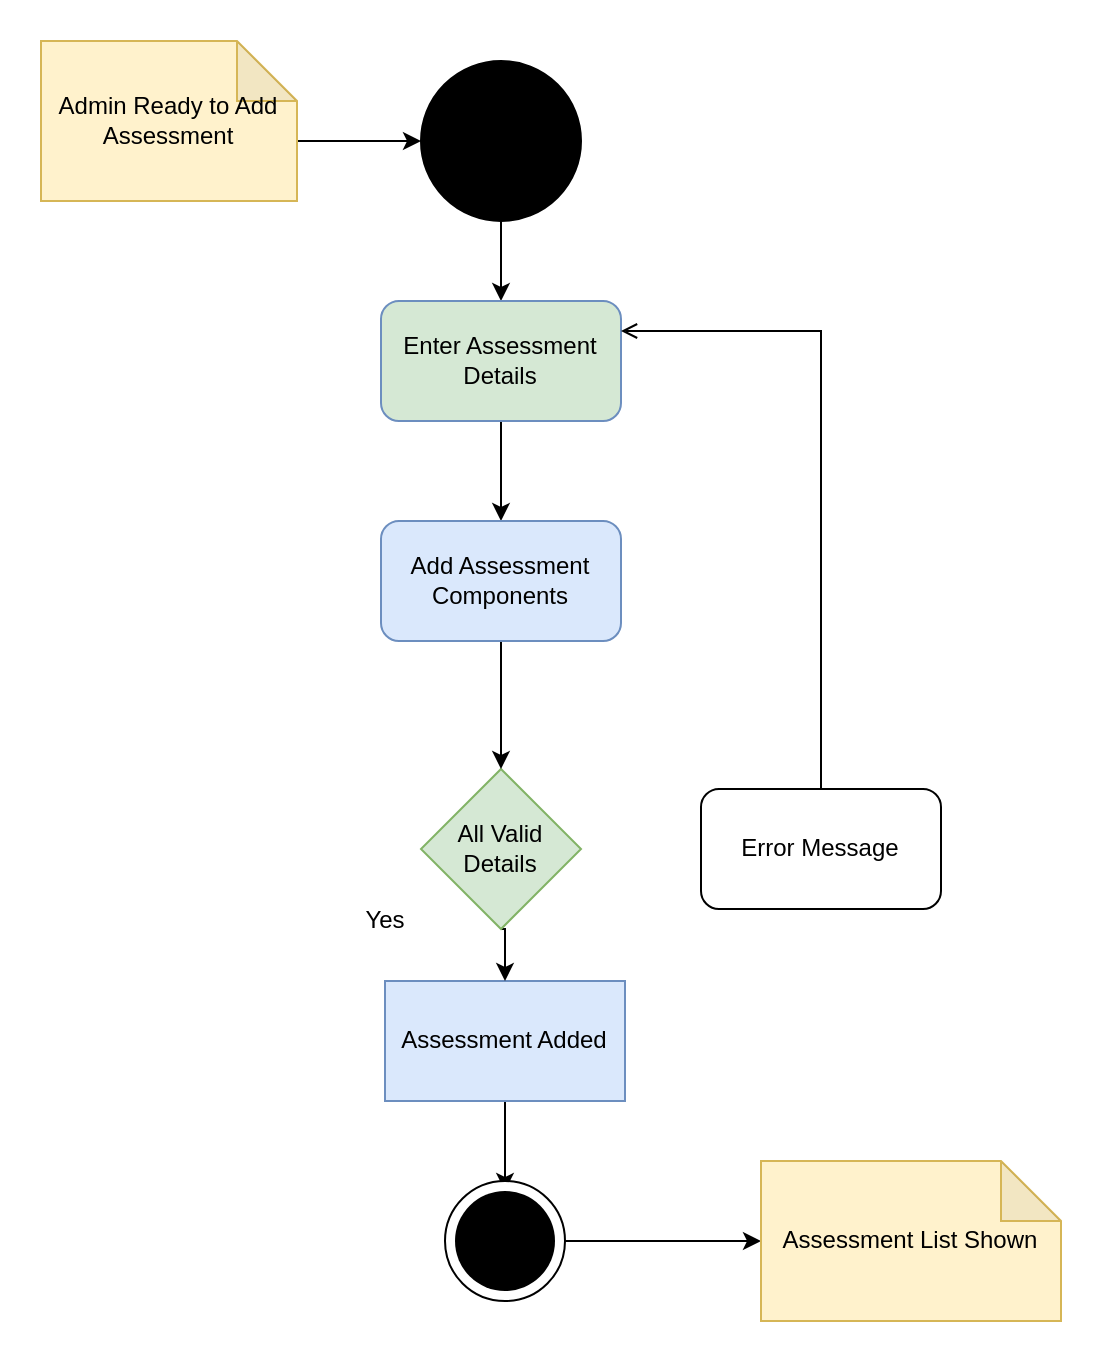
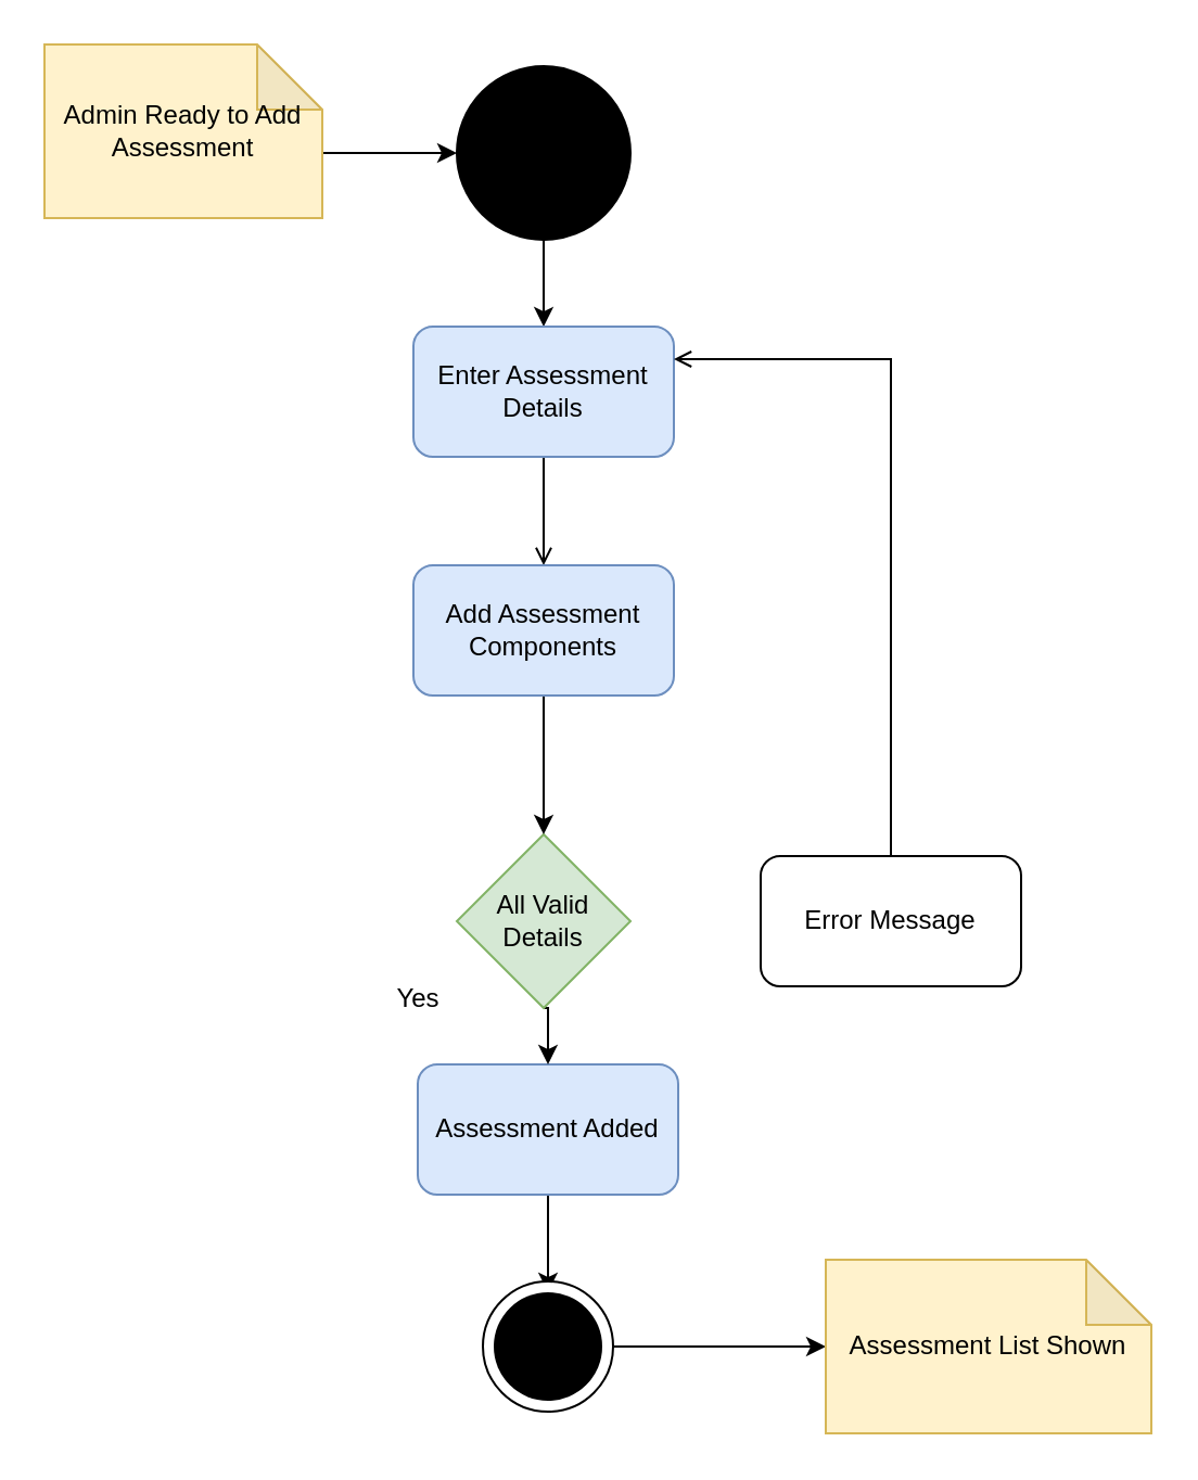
  <mxCell id="0" />
  <mxCell id="1" parent="0" />
  <mxCell id="2" style="edgeStyle=orthogonalEdgeStyle;rounded=0;orthogonalLoop=1;jettySize=auto;html=1;exitX=0.5;exitY=1;exitDx=0;exitDy=0;entryX=0.5;entryY=0;entryDx=0;entryDy=0;" edge="1" parent="1" source="3" target="13"><mxGeometry relative="1" as="geometry" /></mxCell>
  <mxCell id="3" value="" style="ellipse;whiteSpace=wrap;html=1;aspect=fixed;fillColor=#000000;" vertex="1" parent="1"><mxGeometry x="210" y="30" width="80" height="80" as="geometry" /></mxCell>
  <mxCell id="4" style="edgeStyle=orthogonalEdgeStyle;rounded=0;orthogonalLoop=1;jettySize=auto;html=1;exitX=0;exitY=0;exitDx=128;exitDy=55;exitPerimeter=0;entryX=0;entryY=0.5;entryDx=0;entryDy=0;" edge="1" parent="1" source="5" target="3"><mxGeometry relative="1" as="geometry"><Array as="points"><mxPoint x="58" y="70" /></Array></mxGeometry></mxCell>
  <mxCell id="5" value="Admin Ready to Add&lt;br&gt;Assessment" style="shape=note;whiteSpace=wrap;html=1;backgroundOutline=1;darkOpacity=0.05;fillColor=#fff2cc;strokeColor=#d6b656;" vertex="1" parent="1"><mxGeometry x="20" y="20" width="128" height="80" as="geometry" /></mxCell>
  <mxCell id="6" style="edgeStyle=orthogonalEdgeStyle;rounded=0;orthogonalLoop=1;jettySize=auto;html=1;exitX=0.5;exitY=1;exitDx=0;exitDy=0;entryX=0.5;entryY=0;entryDx=0;entryDy=0;entryPerimeter=0;" edge="1" parent="1" source="7" target="10"><mxGeometry relative="1" as="geometry" /></mxCell>
- <mxCell id="7" value="Assessment Added" style="whiteSpace=wrap;html=1;fillColor=#dae8fc;strokeColor=#6c8ebf;rounded=0;" vertex="1" parent="1"><mxGeometry x="192" y="490" width="120" height="60" as="geometry" /></mxCell>
+ <mxCell id="7" value="Assessment Added" style="rounded=1;whiteSpace=wrap;html=1;fillColor=#dae8fc;strokeColor=#6c8ebf;" vertex="1" parent="1"><mxGeometry x="192" y="490" width="120" height="60" as="geometry" /></mxCell>
  <mxCell id="8" style="edgeStyle=orthogonalEdgeStyle;rounded=0;orthogonalLoop=1;jettySize=auto;html=1;exitX=1;exitY=0.5;exitDx=0;exitDy=0;exitPerimeter=0;entryX=0;entryY=0.5;entryDx=0;entryDy=0;entryPerimeter=0;" edge="1" parent="1" source="9" target="11"><mxGeometry relative="1" as="geometry" /></mxCell>
  <mxCell id="9" value="" style="verticalLabelPosition=bottom;verticalAlign=top;html=1;shape=mxgraph.flowchart.on-page_reference;" vertex="1" parent="1"><mxGeometry x="222" y="590" width="60" height="60" as="geometry" /></mxCell>
  <mxCell id="10" value="" style="verticalLabelPosition=bottom;verticalAlign=top;html=1;shape=mxgraph.flowchart.on-page_reference;fillColor=#000000;strokeColor=none;" vertex="1" parent="1"><mxGeometry x="227" y="595" width="50" height="50" as="geometry" /></mxCell>
  <mxCell id="11" value="Assessment List Shown" style="shape=note;whiteSpace=wrap;html=1;backgroundOutline=1;darkOpacity=0.05;fillColor=#fff2cc;strokeColor=#d6b656;" vertex="1" parent="1"><mxGeometry x="380" y="580" width="150" height="80" as="geometry" /></mxCell>
- <mxCell id="12" style="edgeStyle=orthogonalEdgeStyle;rounded=0;orthogonalLoop=1;jettySize=auto;html=1;exitX=0.5;exitY=1;exitDx=0;exitDy=0;entryX=0.5;entryY=0;entryDx=0;entryDy=0;" edge="1" parent="1" source="13" target="20"><mxGeometry relative="1" as="geometry" /></mxCell>
- <mxCell id="13" value="Enter Assessment Details" style="rounded=1;whiteSpace=wrap;html=1;fillColor=#d5e8d4;strokeColor=#6c8ebf;" vertex="1" parent="1"><mxGeometry x="190" y="150" width="120" height="60" as="geometry" /></mxCell>
+ <mxCell id="12" style="edgeStyle=orthogonalEdgeStyle;rounded=0;orthogonalLoop=1;jettySize=auto;html=1;exitX=0.5;exitY=1;exitDx=0;exitDy=0;entryX=0.5;entryY=0;entryDx=0;entryDy=0;endArrow=open;" edge="1" parent="1" source="13" target="20"><mxGeometry relative="1" as="geometry" /></mxCell>
+ <mxCell id="13" value="Enter Assessment Details" style="rounded=1;whiteSpace=wrap;html=1;fillColor=#dae8fc;strokeColor=#6c8ebf;" vertex="1" parent="1"><mxGeometry x="190" y="150" width="120" height="60" as="geometry" /></mxCell>
  <mxCell id="14" style="edgeStyle=orthogonalEdgeStyle;rounded=0;orthogonalLoop=1;jettySize=auto;html=1;exitX=0.5;exitY=1;exitDx=0;exitDy=0;entryX=0.5;entryY=0;entryDx=0;entryDy=0;" edge="1" parent="1" source="15" target="7"><mxGeometry relative="1" as="geometry" /></mxCell>
  <mxCell id="15" value="All Valid Details" style="rhombus;whiteSpace=wrap;html=1;fillColor=#d5e8d4;strokeColor=#82b366;" vertex="1" parent="1"><mxGeometry x="210" y="384" width="80" height="80" as="geometry" /></mxCell>
  <mxCell id="16" style="edgeStyle=orthogonalEdgeStyle;rounded=0;orthogonalLoop=1;jettySize=auto;html=1;exitX=0.5;exitY=0;exitDx=0;exitDy=0;entryX=1;entryY=0.25;entryDx=0;entryDy=0;endArrow=open;" edge="1" parent="1" source="17" target="13"><mxGeometry relative="1" as="geometry" /></mxCell>
  <mxCell id="17" value="Error Message" style="rounded=1;whiteSpace=wrap;html=1;" vertex="1" parent="1"><mxGeometry x="350" y="394" width="120" height="60" as="geometry" /></mxCell>
  <mxCell id="18" value="Yes" style="text;html=1;align=center;verticalAlign=middle;resizable=0;points=[];autosize=1;strokeColor=none;fillColor=none;" vertex="1" parent="1"><mxGeometry x="172" y="445" width="40" height="30" as="geometry" /></mxCell>
  <mxCell id="19" style="edgeStyle=orthogonalEdgeStyle;rounded=0;orthogonalLoop=1;jettySize=auto;html=1;exitX=0.5;exitY=1;exitDx=0;exitDy=0;" edge="1" parent="1" source="20" target="15"><mxGeometry relative="1" as="geometry" /></mxCell>
  <mxCell id="20" value="Add Assessment Components" style="rounded=1;whiteSpace=wrap;html=1;fillColor=#dae8fc;strokeColor=#6c8ebf;" vertex="1" parent="1"><mxGeometry x="190" y="260" width="120" height="60" as="geometry" /></mxCell>
